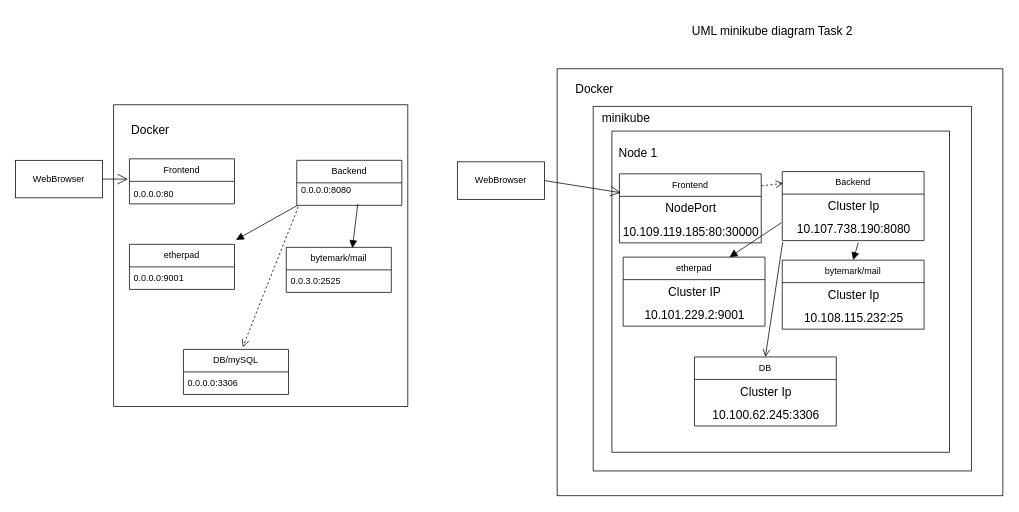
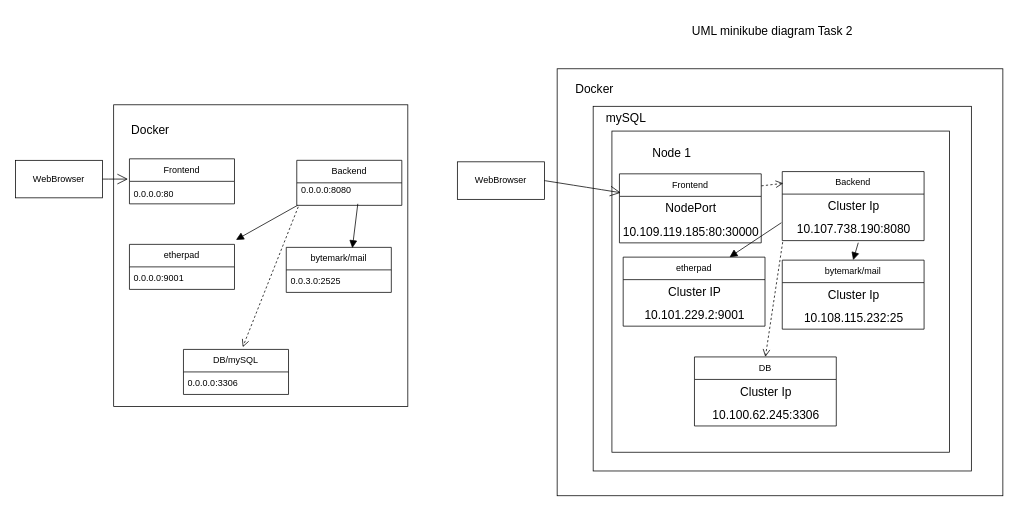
  <mxCell id="0" />
  <mxCell id="1" parent="0" />
  <mxCell id="2" value="" style="rounded=0;whiteSpace=wrap;html=1;" vertex="1" parent="1"><mxGeometry x="742" y="91" width="594" height="569" as="geometry" /></mxCell>
  <mxCell id="3" value="" style="rounded=0;whiteSpace=wrap;html=1;" vertex="1" parent="1"><mxGeometry x="151" y="139" width="392" height="402" as="geometry" /></mxCell>
  <mxCell id="4" value="&lt;div&gt;Frontend&lt;/div&gt;" style="swimlane;fontStyle=0;childLayout=stackLayout;horizontal=1;startSize=30;horizontalStack=0;resizeParent=1;resizeParentMax=0;resizeLast=0;collapsible=1;marginBottom=0;whiteSpace=wrap;html=1;" vertex="1" parent="1"><mxGeometry x="172" y="211" width="140" height="60" as="geometry" /></mxCell>
  <mxCell id="5" value="Backend" style="swimlane;fontStyle=0;childLayout=stackLayout;horizontal=1;startSize=30;horizontalStack=0;resizeParent=1;resizeParentMax=0;resizeLast=0;collapsible=1;marginBottom=0;whiteSpace=wrap;html=1;" vertex="1" parent="1"><mxGeometry x="395" y="213" width="140" height="60" as="geometry" /></mxCell>
  <mxCell id="6" value="0.0.0.0:8080&lt;div&gt;&lt;br&gt;&lt;/div&gt;" style="text;strokeColor=none;fillColor=none;align=left;verticalAlign=middle;spacingLeft=4;spacingRight=4;overflow=hidden;points=[[0,0.5],[1,0.5]];portConstraint=eastwest;rotatable=0;whiteSpace=wrap;html=1;" vertex="1" parent="5"><mxGeometry y="30" width="140" height="30" as="geometry" /></mxCell>
  <mxCell id="7" value="0.0.0.0:80" style="text;strokeColor=none;fillColor=none;align=left;verticalAlign=middle;spacingLeft=4;spacingRight=4;overflow=hidden;points=[[0,0.5],[1,0.5]];portConstraint=eastwest;rotatable=0;whiteSpace=wrap;html=1;" vertex="1" parent="1"><mxGeometry x="172" y="243" width="140" height="30" as="geometry" /></mxCell>
  <mxCell id="8" value="etherpad" style="swimlane;fontStyle=0;childLayout=stackLayout;horizontal=1;startSize=30;horizontalStack=0;resizeParent=1;resizeParentMax=0;resizeLast=0;collapsible=1;marginBottom=0;whiteSpace=wrap;html=1;" vertex="1" parent="1"><mxGeometry x="172" y="325" width="140" height="60" as="geometry" /></mxCell>
  <mxCell id="9" value="&lt;div&gt;0.0.0.0:9001&lt;br&gt;&lt;/div&gt;" style="text;strokeColor=none;fillColor=none;align=left;verticalAlign=middle;spacingLeft=4;spacingRight=4;overflow=hidden;points=[[0,0.5],[1,0.5]];portConstraint=eastwest;rotatable=0;whiteSpace=wrap;html=1;" vertex="1" parent="8"><mxGeometry y="30" width="140" height="30" as="geometry" /></mxCell>
  <mxCell id="10" value="bytemark/mail" style="swimlane;fontStyle=0;childLayout=stackLayout;horizontal=1;startSize=30;horizontalStack=0;resizeParent=1;resizeParentMax=0;resizeLast=0;collapsible=1;marginBottom=0;whiteSpace=wrap;html=1;" vertex="1" parent="1"><mxGeometry x="381" y="329" width="140" height="60" as="geometry" /></mxCell>
  <mxCell id="11" value="&lt;div&gt;0.0.3.0:2525&lt;br&gt;&lt;/div&gt;" style="text;strokeColor=none;fillColor=none;align=left;verticalAlign=middle;spacingLeft=4;spacingRight=4;overflow=hidden;points=[[0,0.5],[1,0.5]];portConstraint=eastwest;rotatable=0;whiteSpace=wrap;html=1;" vertex="1" parent="10"><mxGeometry y="30" width="140" height="30" as="geometry" /></mxCell>
  <mxCell id="12" value="DB/mySQL" style="swimlane;fontStyle=0;childLayout=stackLayout;horizontal=1;startSize=30;horizontalStack=0;resizeParent=1;resizeParentMax=0;resizeLast=0;collapsible=1;marginBottom=0;whiteSpace=wrap;html=1;" vertex="1" parent="1"><mxGeometry x="244" y="465" width="140" height="60" as="geometry" /></mxCell>
  <mxCell id="13" value="&lt;div&gt;0.0.0.0:3306&lt;/div&gt;" style="text;strokeColor=none;fillColor=none;align=left;verticalAlign=middle;spacingLeft=4;spacingRight=4;overflow=hidden;points=[[0,0.5],[1,0.5]];portConstraint=eastwest;rotatable=0;whiteSpace=wrap;html=1;" vertex="1" parent="12"><mxGeometry y="30" width="140" height="30" as="geometry" /></mxCell>
  <mxCell id="14" value="" style="html=1;verticalAlign=bottom;endArrow=open;dashed=1;endSize=8;curved=0;rounded=0;fontSize=12;exitX=0.014;exitY=1.067;exitDx=0;exitDy=0;exitPerimeter=0;" edge="1" parent="1" source="6"><mxGeometry relative="1" as="geometry"><mxPoint x="324" y="251" as="sourcePoint" /><mxPoint x="323" y="462" as="targetPoint" /></mxGeometry></mxCell>
  <mxCell id="15" value="" style="html=1;verticalAlign=bottom;endArrow=block;curved=0;rounded=0;fontSize=12;startSize=8;endSize=8;entryX=0.629;entryY=0.017;entryDx=0;entryDy=0;entryPerimeter=0;exitX=0.581;exitY=0.932;exitDx=0;exitDy=0;exitPerimeter=0;" edge="1" parent="1" source="6" target="10"><mxGeometry width="80" relative="1" as="geometry"><mxPoint x="488" y="280" as="sourcePoint" /><mxPoint x="850" y="535" as="targetPoint" /></mxGeometry></mxCell>
  <mxCell id="16" value="" style="html=1;verticalAlign=bottom;endArrow=block;curved=0;rounded=0;fontSize=12;startSize=8;endSize=8;entryX=1.014;entryY=-0.1;entryDx=0;entryDy=0;entryPerimeter=0;exitX=0.007;exitY=1;exitDx=0;exitDy=0;exitPerimeter=0;" edge="1" parent="1" source="6" target="8"><mxGeometry width="80" relative="1" as="geometry"><mxPoint x="499" y="281" as="sourcePoint" /><mxPoint x="493" y="348" as="targetPoint" /></mxGeometry></mxCell>
  <mxCell id="17" value="Docker" style="text;html=1;align=center;verticalAlign=middle;whiteSpace=wrap;rounded=0;fontSize=16;" vertex="1" parent="1"><mxGeometry x="136" y="153" width="128" height="37" as="geometry" /></mxCell>
  <mxCell id="18" value="WebBrowser" style="html=1;whiteSpace=wrap;" vertex="1" parent="1"><mxGeometry x="20" y="213" width="116" height="50" as="geometry" /></mxCell>
  <mxCell id="19" value="" style="endArrow=open;endFill=1;endSize=12;html=1;rounded=0;fontSize=12;curved=1;exitX=1;exitY=0.5;exitDx=0;exitDy=0;entryX=-0.014;entryY=-0.167;entryDx=0;entryDy=0;entryPerimeter=0;" edge="1" parent="1" source="18" target="7"><mxGeometry width="160" relative="1" as="geometry"><mxPoint x="464" y="543" as="sourcePoint" /><mxPoint x="624" y="543" as="targetPoint" /></mxGeometry></mxCell>
  <mxCell id="20" value="" style="rounded=0;whiteSpace=wrap;html=1;" vertex="1" parent="1"><mxGeometry x="790" y="141" width="504" height="486" as="geometry" /></mxCell>
- <mxCell id="21" value="minikube" style="text;html=1;align=center;verticalAlign=middle;whiteSpace=wrap;rounded=0;fontSize=16;" vertex="1" parent="1"><mxGeometry x="770" y="137" width="128" height="37" as="geometry" /></mxCell>
+ <mxCell id="21" value="mySQL" style="text;html=1;align=center;verticalAlign=middle;whiteSpace=wrap;rounded=0;fontSize=16;" vertex="1" parent="1"><mxGeometry x="770" y="137" width="128" height="37" as="geometry" /></mxCell>
  <mxCell id="22" value="WebBrowser" style="html=1;whiteSpace=wrap;" vertex="1" parent="1"><mxGeometry x="609" y="215" width="116" height="50" as="geometry" /></mxCell>
  <mxCell id="23" value="Docker" style="text;html=1;align=center;verticalAlign=middle;whiteSpace=wrap;rounded=0;fontSize=16;" vertex="1" parent="1"><mxGeometry x="762" y="103" width="60" height="30" as="geometry" /></mxCell>
  <mxCell id="24" value="" style="rounded=0;whiteSpace=wrap;html=1;" vertex="1" parent="1"><mxGeometry x="815" y="174" width="450" height="428" as="geometry" /></mxCell>
- <mxCell id="25" value="Node 1" style="text;html=1;align=center;verticalAlign=middle;whiteSpace=wrap;rounded=0;fontSize=16;" vertex="1" parent="1"><mxGeometry x="820" y="188" width="60" height="30" as="geometry" /></mxCell>
+ <mxCell id="25" value="Node 1" style="text;html=1;align=center;verticalAlign=middle;whiteSpace=wrap;rounded=0;fontSize=16;" vertex="1" parent="1"><mxGeometry x="865" y="188" width="60" height="30" as="geometry" /></mxCell>
  <mxCell id="26" value="&lt;div&gt;Frontend&lt;/div&gt;" style="swimlane;fontStyle=0;childLayout=stackLayout;horizontal=1;startSize=30;horizontalStack=0;resizeParent=1;resizeParentMax=0;resizeLast=0;collapsible=1;marginBottom=0;whiteSpace=wrap;html=1;" vertex="1" parent="1"><mxGeometry x="825" y="231" width="189" height="92" as="geometry" /></mxCell>
  <mxCell id="27" value="NodePort" style="text;html=1;align=center;verticalAlign=middle;resizable=0;points=[];autosize=1;strokeColor=none;fillColor=none;fontSize=16;" vertex="1" parent="26"><mxGeometry y="30" width="189" height="31" as="geometry" /></mxCell>
  <mxCell id="28" value="10.109.119.185:80:30000" style="text;html=1;align=center;verticalAlign=middle;resizable=0;points=[];autosize=1;strokeColor=none;fillColor=none;fontSize=16;" vertex="1" parent="26"><mxGeometry y="61" width="189" height="31" as="geometry" /></mxCell>
  <mxCell id="29" value="&lt;div&gt;Backend&lt;/div&gt;" style="swimlane;fontStyle=0;childLayout=stackLayout;horizontal=1;startSize=30;horizontalStack=0;resizeParent=1;resizeParentMax=0;resizeLast=0;collapsible=1;marginBottom=0;whiteSpace=wrap;html=1;" vertex="1" parent="1"><mxGeometry x="1042" y="228" width="189" height="92" as="geometry" /></mxCell>
  <mxCell id="30" value="Cluster Ip" style="text;html=1;align=center;verticalAlign=middle;resizable=0;points=[];autosize=1;strokeColor=none;fillColor=none;fontSize=16;" vertex="1" parent="29"><mxGeometry y="30" width="189" height="31" as="geometry" /></mxCell>
  <mxCell id="31" value="10.107.738.190:8080" style="text;html=1;align=center;verticalAlign=middle;resizable=0;points=[];autosize=1;strokeColor=none;fillColor=none;fontSize=16;" vertex="1" parent="29"><mxGeometry y="61" width="189" height="31" as="geometry" /></mxCell>
  <mxCell id="32" value="etherpad" style="swimlane;fontStyle=0;childLayout=stackLayout;horizontal=1;startSize=30;horizontalStack=0;resizeParent=1;resizeParentMax=0;resizeLast=0;collapsible=1;marginBottom=0;whiteSpace=wrap;html=1;" vertex="1" parent="1"><mxGeometry x="830" y="342" width="189" height="92" as="geometry" /></mxCell>
  <mxCell id="33" value="Cluster IP" style="text;html=1;align=center;verticalAlign=middle;resizable=0;points=[];autosize=1;strokeColor=none;fillColor=none;fontSize=16;" vertex="1" parent="32"><mxGeometry y="30" width="189" height="31" as="geometry" /></mxCell>
  <mxCell id="34" value="10.101.229.2:9001" style="text;html=1;align=center;verticalAlign=middle;resizable=0;points=[];autosize=1;strokeColor=none;fillColor=none;fontSize=16;" vertex="1" parent="32"><mxGeometry y="61" width="189" height="31" as="geometry" /></mxCell>
  <mxCell id="35" value="bytemark/mail" style="swimlane;fontStyle=0;childLayout=stackLayout;horizontal=1;startSize=30;horizontalStack=0;resizeParent=1;resizeParentMax=0;resizeLast=0;collapsible=1;marginBottom=0;whiteSpace=wrap;html=1;" vertex="1" parent="1"><mxGeometry x="1042" y="346" width="189" height="92" as="geometry" /></mxCell>
  <mxCell id="36" value="Cluster Ip" style="text;html=1;align=center;verticalAlign=middle;resizable=0;points=[];autosize=1;strokeColor=none;fillColor=none;fontSize=16;" vertex="1" parent="35"><mxGeometry y="30" width="189" height="31" as="geometry" /></mxCell>
  <mxCell id="37" value="10.108.115.232:25" style="text;html=1;align=center;verticalAlign=middle;resizable=0;points=[];autosize=1;strokeColor=none;fillColor=none;fontSize=16;" vertex="1" parent="35"><mxGeometry y="61" width="189" height="31" as="geometry" /></mxCell>
  <mxCell id="38" value="DB" style="swimlane;fontStyle=0;childLayout=stackLayout;horizontal=1;startSize=30;horizontalStack=0;resizeParent=1;resizeParentMax=0;resizeLast=0;collapsible=1;marginBottom=0;whiteSpace=wrap;html=1;" vertex="1" parent="1"><mxGeometry x="925" y="475" width="189" height="92" as="geometry" /></mxCell>
  <mxCell id="39" value="Cluster Ip" style="text;html=1;align=center;verticalAlign=middle;resizable=0;points=[];autosize=1;strokeColor=none;fillColor=none;fontSize=16;" vertex="1" parent="38"><mxGeometry y="30" width="189" height="31" as="geometry" /></mxCell>
  <mxCell id="40" value="10.100.62.245:3306" style="text;html=1;align=center;verticalAlign=middle;resizable=0;points=[];autosize=1;strokeColor=none;fillColor=none;fontSize=16;" vertex="1" parent="38"><mxGeometry y="61" width="189" height="31" as="geometry" /></mxCell>
- <mxCell id="41" value="" style="html=1;verticalAlign=bottom;endArrow=open;dashed=0;endSize=8;curved=0;rounded=0;fontSize=12;exitX=0.003;exitY=1.065;exitDx=0;exitDy=0;exitPerimeter=0;entryX=0.5;entryY=0;entryDx=0;entryDy=0;" edge="1" parent="1" source="31" target="38"><mxGeometry relative="1" as="geometry"><mxPoint x="407" y="285" as="sourcePoint" /><mxPoint x="333" y="472" as="targetPoint" /></mxGeometry></mxCell>
+ <mxCell id="41" value="" style="html=1;verticalAlign=bottom;endArrow=open;dashed=1;endSize=8;curved=0;rounded=0;fontSize=12;exitX=0.003;exitY=1.065;exitDx=0;exitDy=0;exitPerimeter=0;entryX=0.5;entryY=0;entryDx=0;entryDy=0;" edge="1" parent="1" source="31" target="38"><mxGeometry relative="1" as="geometry"><mxPoint x="407" y="285" as="sourcePoint" /><mxPoint x="333" y="472" as="targetPoint" /></mxGeometry></mxCell>
  <mxCell id="42" value="" style="endArrow=open;endFill=1;endSize=12;html=1;rounded=0;fontSize=12;curved=1;exitX=1;exitY=0.5;exitDx=0;exitDy=0;entryX=0.009;entryY=-0.156;entryDx=0;entryDy=0;entryPerimeter=0;" edge="1" parent="1" source="22" target="27"><mxGeometry width="160" relative="1" as="geometry"><mxPoint x="146" y="248" as="sourcePoint" /><mxPoint x="180" y="248" as="targetPoint" /></mxGeometry></mxCell>
  <mxCell id="43" value="" style="html=1;verticalAlign=bottom;endArrow=open;dashed=1;endSize=8;curved=0;rounded=0;fontSize=12;exitX=1.001;exitY=0.174;exitDx=0;exitDy=0;exitPerimeter=0;entryX=0.007;entryY=0.17;entryDx=0;entryDy=0;entryPerimeter=0;" edge="1" parent="1" source="26" target="29"><mxGeometry relative="1" as="geometry"><mxPoint x="1053" y="332" as="sourcePoint" /><mxPoint x="1030" y="485" as="targetPoint" /></mxGeometry></mxCell>
  <mxCell id="44" value="" style="html=1;verticalAlign=bottom;endArrow=block;curved=0;rounded=0;fontSize=12;startSize=8;endSize=8;entryX=0.5;entryY=0;entryDx=0;entryDy=0;exitX=0.536;exitY=1.091;exitDx=0;exitDy=0;exitPerimeter=0;" edge="1" parent="1" source="31" target="35"><mxGeometry width="80" relative="1" as="geometry"><mxPoint x="486" y="281" as="sourcePoint" /><mxPoint x="479" y="340" as="targetPoint" /></mxGeometry></mxCell>
  <mxCell id="45" value="" style="html=1;verticalAlign=bottom;endArrow=block;curved=0;rounded=0;fontSize=12;startSize=8;endSize=8;entryX=0.75;entryY=0;entryDx=0;entryDy=0;exitX=-0.006;exitY=0.231;exitDx=0;exitDy=0;exitPerimeter=0;" edge="1" parent="1" source="31" target="32"><mxGeometry width="80" relative="1" as="geometry"><mxPoint x="1153" y="333" as="sourcePoint" /><mxPoint x="1147" y="356" as="targetPoint" /></mxGeometry></mxCell>
  <mxCell id="46" value="UML minikube diagram Task 2" style="text;html=1;align=center;verticalAlign=middle;whiteSpace=wrap;rounded=0;fontSize=16;" vertex="1" parent="1"><mxGeometry x="891" y="20" width="276" height="42" as="geometry" /></mxCell>
